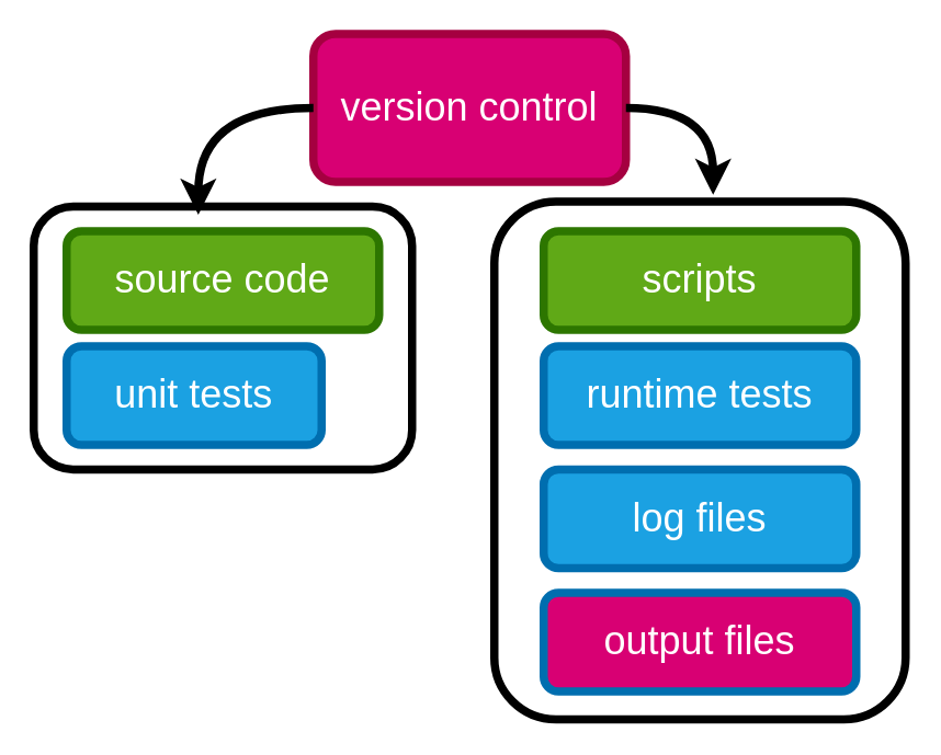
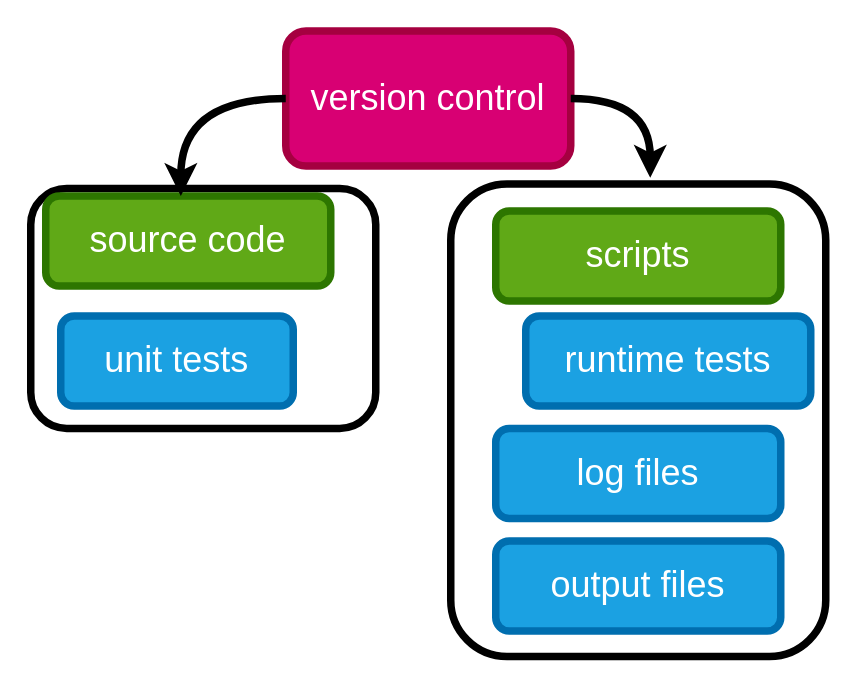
  <mxCell id="0" />
  <mxCell id="1" parent="0" />
  <mxCell id="2" value="" style="rounded=1;whiteSpace=wrap;html=1;fillColor=none;strokeWidth=5;" vertex="1" parent="1"><mxGeometry x="300" y="122" width="250" height="315" as="geometry" /></mxCell>
  <mxCell id="3" value="" style="rounded=1;whiteSpace=wrap;html=1;fillColor=none;strokeWidth=5;" vertex="1" parent="1"><mxGeometry x="20" y="125" width="230" height="160" as="geometry" /></mxCell>
  <mxCell id="4" value="&lt;font style=&quot;font-size: 24px;&quot;&gt;unit tests&lt;/font&gt;" style="rounded=1;whiteSpace=wrap;html=1;fillColor=#1ba1e2;fontColor=#ffffff;strokeColor=#006EAF;strokeWidth=5;" vertex="1" parent="1"><mxGeometry x="40" y="210" width="155" height="60" as="geometry" /></mxCell>
  <mxCell id="5" value="&lt;font style=&quot;font-size: 24px;&quot;&gt;log files&lt;/font&gt;" style="rounded=1;whiteSpace=wrap;html=1;fillColor=#1ba1e2;fontColor=#ffffff;strokeColor=#006EAF;strokeWidth=5;" vertex="1" parent="1"><mxGeometry x="330" y="285" width="190" height="60" as="geometry" /></mxCell>
- <mxCell id="6" value="&lt;span style=&quot;font-size: 24px;&quot;&gt;source code&lt;/span&gt;" style="rounded=1;whiteSpace=wrap;html=1;fillColor=#60a917;fontColor=#ffffff;strokeColor=#2D7600;strokeWidth=5;" vertex="1" parent="1"><mxGeometry x="40" y="140" width="190" height="60" as="geometry" /></mxCell>
+ <mxCell id="6" value="&lt;span style=&quot;font-size: 24px;&quot;&gt;source code&lt;/span&gt;" style="rounded=1;whiteSpace=wrap;html=1;fillColor=#60a917;fontColor=#ffffff;strokeColor=#2D7600;strokeWidth=5;" vertex="1" parent="1"><mxGeometry x="30" y="130" width="190" height="60" as="geometry" /></mxCell>
  <mxCell id="7" value="&lt;font style=&quot;font-size: 24px;&quot;&gt;version control&lt;/font&gt;" style="rounded=1;whiteSpace=wrap;html=1;fillColor=#d80073;fontColor=#ffffff;strokeColor=#A50040;strokeWidth=5;" vertex="1" parent="1"><mxGeometry x="190" y="20" width="190" height="90" as="geometry" /></mxCell>
- <mxCell id="8" value="&lt;font style=&quot;font-size: 24px;&quot;&gt;runtime tests&lt;/font&gt;" style="rounded=1;whiteSpace=wrap;html=1;fillColor=#1ba1e2;fontColor=#ffffff;strokeColor=#006EAF;strokeWidth=5;" vertex="1" parent="1"><mxGeometry x="330" y="210" width="190" height="60" as="geometry" /></mxCell>
+ <mxCell id="8" value="&lt;font style=&quot;font-size: 24px;&quot;&gt;runtime tests&lt;/font&gt;" style="rounded=1;whiteSpace=wrap;html=1;fillColor=#1ba1e2;fontColor=#ffffff;strokeColor=#006EAF;strokeWidth=5;" vertex="1" parent="1"><mxGeometry x="350" y="210" width="190" height="60" as="geometry" /></mxCell>
  <mxCell id="9" value="&lt;span style=&quot;font-size: 24px;&quot;&gt;scripts&lt;/span&gt;" style="rounded=1;whiteSpace=wrap;html=1;fillColor=#60a917;fontColor=#ffffff;strokeColor=#2D7600;strokeWidth=5;" vertex="1" parent="1"><mxGeometry x="330" y="140" width="190" height="60" as="geometry" /></mxCell>
- <mxCell id="10" value="&lt;font style=&quot;font-size: 24px;&quot;&gt;output files&lt;/font&gt;" style="rounded=1;whiteSpace=wrap;html=1;fillColor=#d80073;fontColor=#ffffff;strokeColor=#006EAF;strokeWidth=5;" vertex="1" parent="1"><mxGeometry x="330" y="360" width="190" height="60" as="geometry" /></mxCell>
+ <mxCell id="10" value="&lt;font style=&quot;font-size: 24px;&quot;&gt;output files&lt;/font&gt;" style="rounded=1;whiteSpace=wrap;html=1;fillColor=#1ba1e2;fontColor=#ffffff;strokeColor=#006EAF;strokeWidth=5;" vertex="1" parent="1"><mxGeometry x="330" y="360" width="190" height="60" as="geometry" /></mxCell>
  <mxCell id="11" style="edgeStyle=orthogonalEdgeStyle;orthogonalLoop=1;jettySize=auto;html=1;entryX=0.435;entryY=0.031;entryDx=0;entryDy=0;entryPerimeter=0;exitX=0;exitY=0.5;exitDx=0;exitDy=0;strokeWidth=5;curved=1;" edge="1" parent="1" source="7" target="3"><mxGeometry relative="1" as="geometry" /></mxCell>
  <mxCell id="12" style="edgeStyle=orthogonalEdgeStyle;orthogonalLoop=1;jettySize=auto;html=1;entryX=0.532;entryY=-0.013;entryDx=0;entryDy=0;entryPerimeter=0;exitX=1;exitY=0.5;exitDx=0;exitDy=0;strokeWidth=5;curved=1;" edge="1" parent="1" source="7" target="2"><mxGeometry relative="1" as="geometry"><mxPoint x="200" y="60" as="sourcePoint" /><mxPoint x="130" y="140" as="targetPoint" /></mxGeometry></mxCell>
